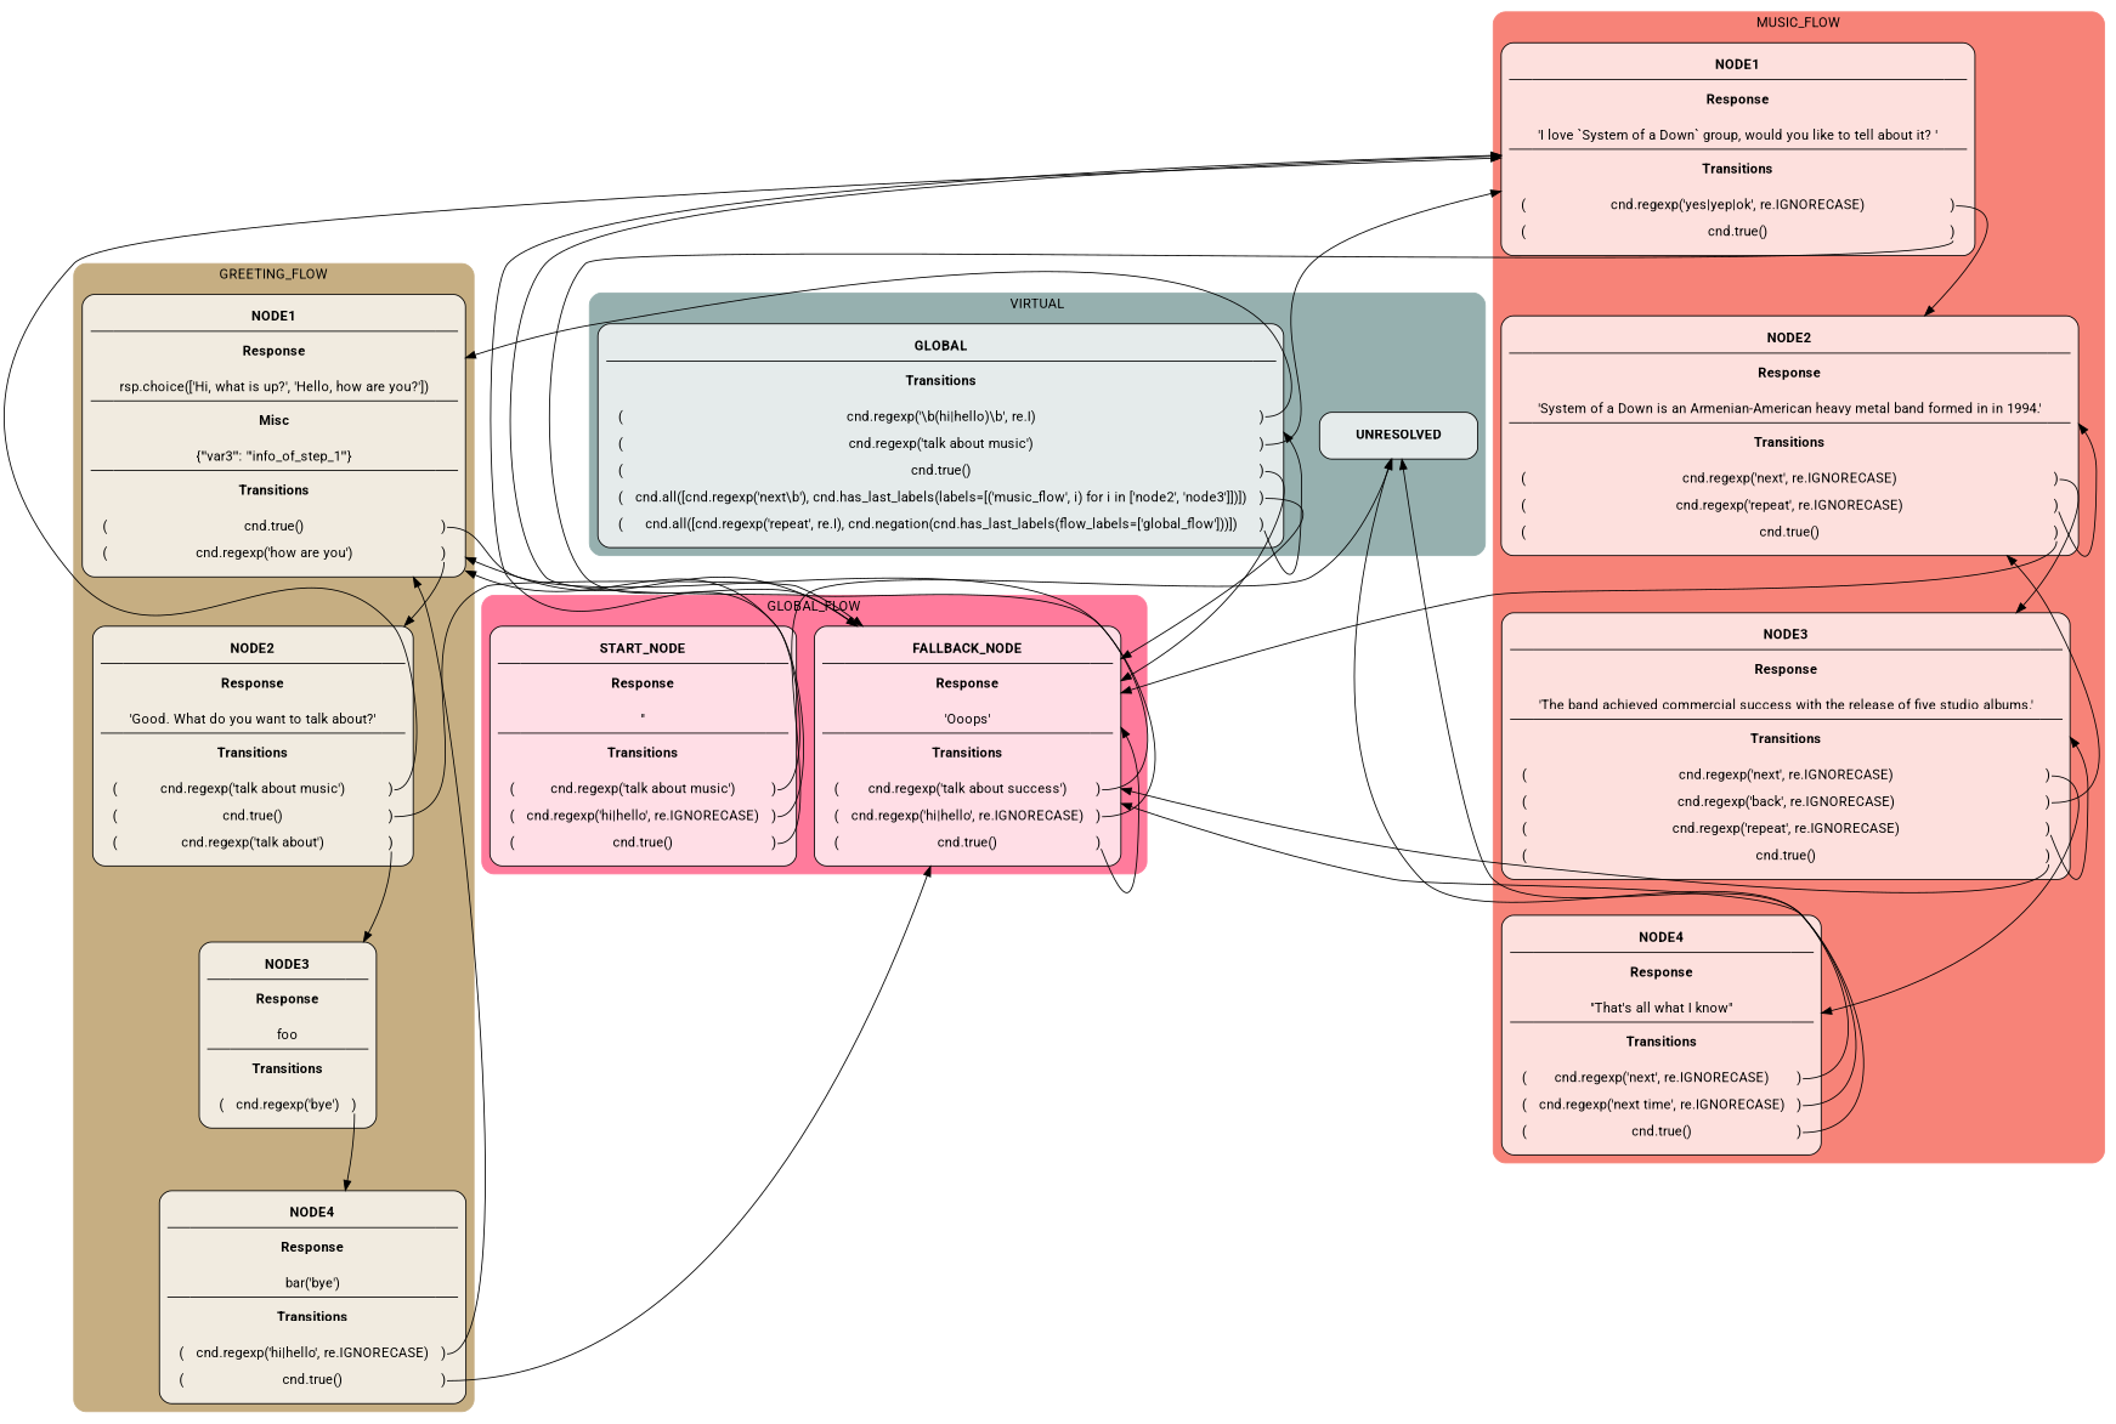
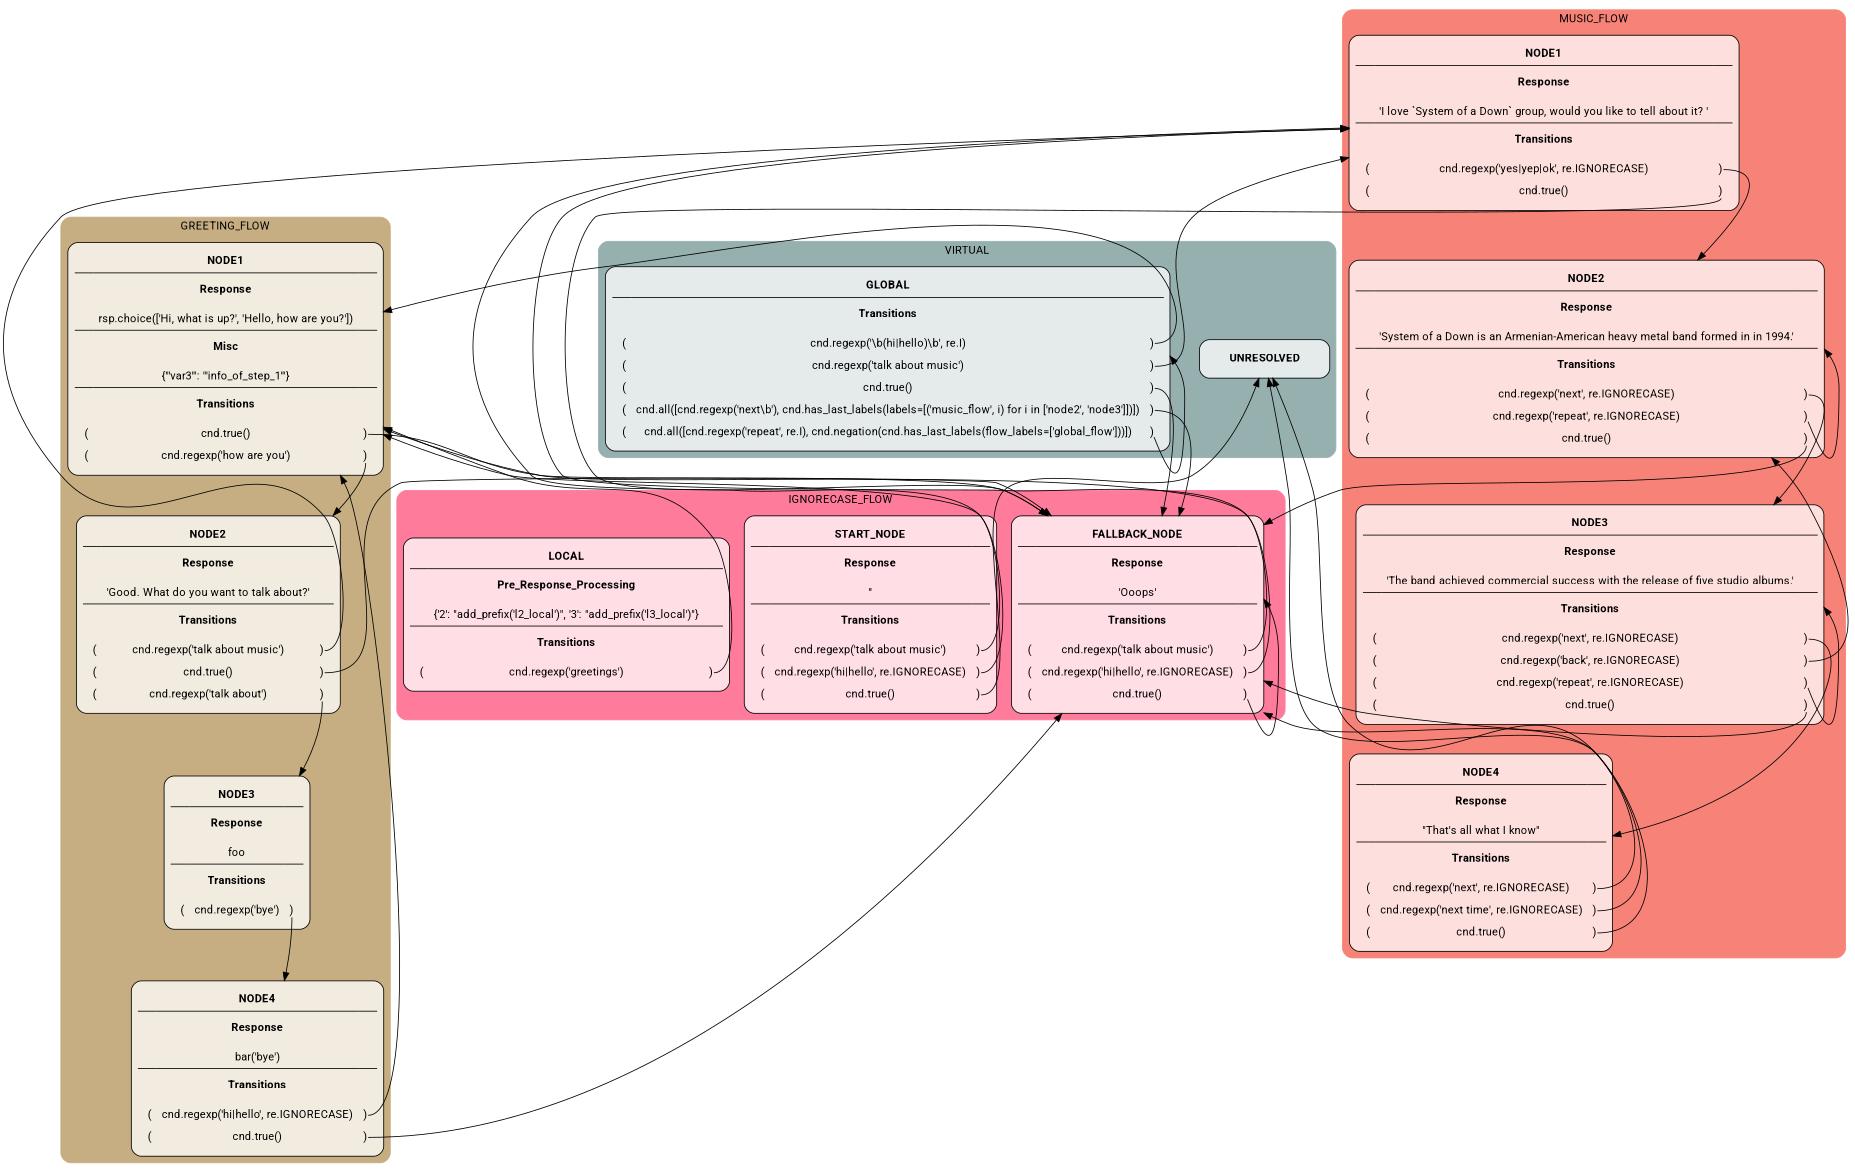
  digraph {
    compound=true
    fontname=Roboto
    splines=spline
    node [fillcolor="#ffffffbf" fontname=Roboto shape=box style="rounded, filled"]
    edge [fontname=Roboto tailport=to_fallback]
    n1 [label=<<table border="0" cellborder="0" cellspacing="12" cellpadding="0"><tr><td> <br align="left" /></td><td><b>GLOBAL</b></td><td> <br align="right" /></td></tr><hr/><tr><td><br align="left" /> <br align="left" /></td><td><b>Transitions</b></td><td> <br align="right" /></td></tr><tr><td>(<br align="left" /></td><td>cnd.regexp('\\b(hi|hello)\\b', re.I)</td><td port="('greeting_flow', 'node1', 1.1)">)<br align="right" /></td></tr><tr><td>(<br align="left" /></td><td>cnd.regexp('talk about music')</td><td port="('music_flow', 'node1', 1.1)">)<br align="right" /></td></tr><tr><td>(<br align="left" /></td><td>cnd.true()</td><td port="to_fallback">)<br align="right" /></td></tr><tr><td>(<br align="left" /></td><td>cnd.all([cnd.regexp('next\\b'), cnd.has_last_labels(labels=[('music_flow', i) for i in ['node2', 'node3']])])</td><td port="forward">)<br align="right" /></td></tr><tr><td>(<br align="left" /></td><td>cnd.all([cnd.regexp('repeat', re.I), cnd.negation(cnd.has_last_labels(flow_labels=['global_flow']))])</td><td port="repeat">)<br align="right" /></td></tr></table>>]
    n2 [label=<<table border="0" cellborder="0" cellspacing="12" cellpadding="0"><tr><td> <br align="left" /></td><td><b>UNRESOLVED</b></td><td> <br align="right" /></td></tr></table>>]
    n3 [label=<<table border="0" cellborder="0" cellspacing="12" cellpadding="0"><tr><td> <br align="left" /></td><td><b>NODE1</b></td><td> <br align="right" /></td></tr><hr/><tr><td><br align="left" /> <br align="left" /></td><td><b>Response</b></td><td> <br align="right" /></td></tr><tr><td> <br align="left" /></td><td>rsp.choice(['Hi, what is up?', 'Hello, how are you?'])</td><td> <br align="right" /></td></tr><hr/><tr><td><br align="left" /> <br align="left" /></td><td><b>Misc</b></td><td> <br align="right" /></td></tr><tr><td> <br align="left" /></td><td>{"'var3'": "'info_of_step_1'"}</td><td> <br align="right" /></td></tr><hr/><tr><td><br align="left" /> <br align="left" /></td><td><b>Transitions</b></td><td> <br align="right" /></td></tr><tr><td>(<br align="left" /></td><td>cnd.true()</td><td port="('global_flow', 'fallback_node', 0.1)">)<br align="right" /></td></tr><tr><td>(<br align="left" /></td><td>cnd.regexp('how are you')</td><td port="'node2'">)<br align="right" /></td></tr></table>>]
    n4 [label=<<table border="0" cellborder="0" cellspacing="12" cellpadding="0"><tr><td> <br align="left" /></td><td><b>NODE2</b></td><td> <br align="right" /></td></tr><hr/><tr><td><br align="left" /> <br align="left" /></td><td><b>Response</b></td><td> <br align="right" /></td></tr><tr><td> <br align="left" /></td><td>'Good. What do you want to talk about?'</td><td> <br align="right" /></td></tr><hr/><tr><td><br align="left" /> <br align="left" /></td><td><b>Transitions</b></td><td> <br align="right" /></td></tr><tr><td>(<br align="left" /></td><td>cnd.regexp('talk about music')</td><td port="('music_flow', 'node1')">)<br align="right" /></td></tr><tr><td>(<br align="left" /></td><td>cnd.true()</td><td port="to_fallback">)<br align="right" /></td></tr><tr><td>(<br align="left" /></td><td>cnd.regexp('talk about')</td><td port="forward">)<br align="right" /></td></tr></table>>]
    n5 [label=<<table border="0" cellborder="0" cellspacing="12" cellpadding="0"><tr><td> <br align="left" /></td><td><b>NODE3</b></td><td> <br align="right" /></td></tr><hr/><tr><td><br align="left" /> <br align="left" /></td><td><b>Response</b></td><td> <br align="right" /></td></tr><tr><td> <br align="left" /></td><td>foo</td><td> <br align="right" /></td></tr><hr/><tr><td><br align="left" /> <br align="left" /></td><td><b>Transitions</b></td><td> <br align="right" /></td></tr><tr><td>(<br align="left" /></td><td>cnd.regexp('bye')</td><td port="forward">)<br align="right" /></td></tr></table>>]
    n6 [label=<<table border="0" cellborder="0" cellspacing="12" cellpadding="0"><tr><td> <br align="left" /></td><td><b>NODE4</b></td><td> <br align="right" /></td></tr><hr/><tr><td><br align="left" /> <br align="left" /></td><td><b>Response</b></td><td> <br align="right" /></td></tr><tr><td> <br align="left" /></td><td>bar('bye')</td><td> <br align="right" /></td></tr><hr/><tr><td><br align="left" /> <br align="left" /></td><td><b>Transitions</b></td><td> <br align="right" /></td></tr><tr><td>(<br align="left" /></td><td>cnd.regexp('hi|hello', re.IGNORECASE)</td><td port="'node1'">)<br align="right" /></td></tr><tr><td>(<br align="left" /></td><td>cnd.true()</td><td port="to_fallback">)<br align="right" /></td></tr></table>>]
    n7 [label=<<table border="0" cellborder="0" cellspacing="12" cellpadding="0"><tr><td> <br align="left" /></td><td><b>NODE1</b></td><td> <br align="right" /></td></tr><hr/><tr><td><br align="left" /> <br align="left" /></td><td><b>Response</b></td><td> <br align="right" /></td></tr><tr><td> <br align="left" /></td><td>'I love `System of a Down` group, would you like to tell about it? '</td><td> <br align="right" /></td></tr><hr/><tr><td><br align="left" /> <br align="left" /></td><td><b>Transitions</b></td><td> <br align="right" /></td></tr><tr><td>(<br align="left" /></td><td>cnd.regexp('yes|yep|ok', re.IGNORECASE)</td><td port="forward">)<br align="right" /></td></tr><tr><td>(<br align="left" /></td><td>cnd.true()</td><td port="to_fallback">)<br align="right" /></td></tr></table>>]
    n8 [label=<<table border="0" cellborder="0" cellspacing="12" cellpadding="0"><tr><td> <br align="left" /></td><td><b>NODE2</b></td><td> <br align="right" /></td></tr><hr/><tr><td><br align="left" /> <br align="left" /></td><td><b>Response</b></td><td> <br align="right" /></td></tr><tr><td> <br align="left" /></td><td>'System of a Down is an Armenian-American heavy metal band formed in in 1994.'</td><td> <br align="right" /></td></tr><hr/><tr><td><br align="left" /> <br align="left" /></td><td><b>Transitions</b></td><td> <br align="right" /></td></tr><tr><td>(<br align="left" /></td><td>cnd.regexp('next', re.IGNORECASE)</td><td port="forward">)<br align="right" /></td></tr><tr><td>(<br align="left" /></td><td>cnd.regexp('repeat', re.IGNORECASE)</td><td port="repeat">)<br align="right" /></td></tr><tr><td>(<br align="left" /></td><td>cnd.true()</td><td port="to_fallback">)<br align="right" /></td></tr></table>>]
    n9 [label=<<table border="0" cellborder="0" cellspacing="12" cellpadding="0"><tr><td> <br align="left" /></td><td><b>NODE3</b></td><td> <br align="right" /></td></tr><hr/><tr><td><br align="left" /> <br align="left" /></td><td><b>Response</b></td><td> <br align="right" /></td></tr><tr><td> <br align="left" /></td><td>'The band achieved commercial success with the release of five studio albums.'</td><td> <br align="right" /></td></tr><hr/><tr><td><br align="left" /> <br align="left" /></td><td><b>Transitions</b></td><td> <br align="right" /></td></tr><tr><td>(<br align="left" /></td><td>cnd.regexp('next', re.IGNORECASE)</td><td port="forward">)<br align="right" /></td></tr><tr><td>(<br align="left" /></td><td>cnd.regexp('back', re.IGNORECASE)</td><td port="backward">)<br align="right" /></td></tr><tr><td>(<br align="left" /></td><td>cnd.regexp('repeat', re.IGNORECASE)</td><td port="repeat">)<br align="right" /></td></tr><tr><td>(<br align="left" /></td><td>cnd.true()</td><td port="to_fallback">)<br align="right" /></td></tr></table>>]
    n10 [label=<<table border="0" cellborder="0" cellspacing="12" cellpadding="0"><tr><td> <br align="left" /></td><td><b>NODE4</b></td><td> <br align="right" /></td></tr><hr/><tr><td><br align="left" /> <br align="left" /></td><td><b>Response</b></td><td> <br align="right" /></td></tr><tr><td> <br align="left" /></td><td>"That's all what I know"</td><td> <br align="right" /></td></tr><hr/><tr><td><br align="left" /> <br align="left" /></td><td><b>Transitions</b></td><td> <br align="right" /></td></tr><tr><td>(<br align="left" /></td><td>cnd.regexp('next', re.IGNORECASE)</td><td port="transitions.greeting_flow_n2_transition">)<br align="right" /></td></tr><tr><td>(<br align="left" /></td><td>cnd.regexp('next time', re.IGNORECASE)</td><td port="transitions.high_priority_node_transition('greeting_flow', 'node4')">)<br align="right" /></td></tr><tr><td>(<br align="left" /></td><td>cnd.true()</td><td port="to_fallback">)<br align="right" /></td></tr></table>>]
-   n11 [label=<<table border="0" cellborder="0" cellspacing="12" cellpadding="0"><tr><td> <br align="left" /></td><td><b>FALLBACK_NODE</b></td><td> <br align="right" /></td></tr><hr/><tr><td><br align="left" /> <br align="left" /></td><td><b>Response</b></td><td> <br align="right" /></td></tr><tr><td> <br align="left" /></td><td>'Ooops'</td><td> <br align="right" /></td></tr><hr/><tr><td><br align="left" /> <br align="left" /></td><td><b>Transitions</b></td><td> <br align="right" /></td></tr><tr><td>(<br align="left" /></td><td>cnd.regexp('talk about success')</td><td port="('music_flow', 'node1')">)<br align="right" /></td></tr><tr><td>(<br align="left" /></td><td>cnd.regexp('hi|hello', re.IGNORECASE)</td><td port="('greeting_flow', 'node1')">)<br align="right" /></td></tr><tr><td>(<br align="left" /></td><td>cnd.true()</td><td port="repeat">)<br align="right" /></td></tr></table>>]
+   n11 [label=<<table border="0" cellborder="0" cellspacing="12" cellpadding="0"><tr><td> <br align="left" /></td><td><b>FALLBACK_NODE</b></td><td> <br align="right" /></td></tr><hr/><tr><td><br align="left" /> <br align="left" /></td><td><b>Response</b></td><td> <br align="right" /></td></tr><tr><td> <br align="left" /></td><td>'Ooops'</td><td> <br align="right" /></td></tr><hr/><tr><td><br align="left" /> <br align="left" /></td><td><b>Transitions</b></td><td> <br align="right" /></td></tr><tr><td>(<br align="left" /></td><td>cnd.regexp('talk about music')</td><td port="('music_flow', 'node1')">)<br align="right" /></td></tr><tr><td>(<br align="left" /></td><td>cnd.regexp('hi|hello', re.IGNORECASE)</td><td port="('greeting_flow', 'node1')">)<br align="right" /></td></tr><tr><td>(<br align="left" /></td><td>cnd.true()</td><td port="repeat">)<br align="right" /></td></tr></table>>]
+   n12 [label=<<table border="0" cellborder="0" cellspacing="12" cellpadding="0"><tr><td> <br align="left" /></td><td><b>LOCAL</b></td><td> <br align="right" /></td></tr><hr/><tr><td><br align="left" /> <br align="left" /></td><td><b>Pre_Response_Processing</b></td><td> <br align="right" /></td></tr><tr><td> <br align="left" /></td><td>{'2': "add_prefix('l2_local')", '3': "add_prefix('l3_local')"}</td><td> <br align="right" /></td></tr><hr/><tr><td><br align="left" /> <br align="left" /></td><td><b>Transitions</b></td><td> <br align="right" /></td></tr><tr><td>(<br align="left" /></td><td>cnd.regexp('greetings')</td><td port="('greeting_flow', 'node1')">)<br align="right" /></td></tr></table>>]
    n13 [label=<<table border="0" cellborder="0" cellspacing="12" cellpadding="0"><tr><td> <br align="left" /></td><td><b>START_NODE</b></td><td> <br align="right" /></td></tr><hr/><tr><td><br align="left" /> <br align="left" /></td><td><b>Response</b></td><td> <br align="right" /></td></tr><tr><td> <br align="left" /></td><td>''</td><td> <br align="right" /></td></tr><hr/><tr><td><br align="left" /> <br align="left" /></td><td><b>Transitions</b></td><td> <br align="right" /></td></tr><tr><td>(<br align="left" /></td><td>cnd.regexp('talk about music')</td><td port="('music_flow', 'node1')">)<br align="right" /></td></tr><tr><td>(<br align="left" /></td><td>cnd.regexp('hi|hello', re.IGNORECASE)</td><td port="('greeting_flow', 'node1')">)<br align="right" /></td></tr><tr><td>(<br align="left" /></td><td>cnd.true()</td><td port="'fallback_node'">)<br align="right" /></td></tr></table>>]
    subgraph cluster_1 {
      color="#96b0af"
      label=VIRTUAL
      style="rounded, filled"
      n1
      n2
    }
    subgraph cluster_2 {
      color="#c6ae82"
      label=GREETING_FLOW
      style="rounded, filled"
      n3
      n4
      n5
      n6
    }
    subgraph cluster_3 {
      color="#f78378"
      label=MUSIC_FLOW
      style="rounded, filled"
      n7
      n8
      n9
      n10
    }
    subgraph cluster_4 {
      color="#ff7b9c"
-     label=GLOBAL_FLOW
+     label=IGNORECASE_FLOW
      style="rounded, filled"
      n11
+     n12
      n13
    }
    n1 -> n1 [tailport=repeat]
    n1 -> n3 [tailport="('greeting_flow', 'node1', 1.1)"]
    n1 -> n7 [tailport="('music_flow', 'node1', 1.1)"]
    n1 -> n11
    n1 -> n11 [tailport=forward]
    n3 -> n4 [tailport="'node2'"]
    n3 -> n11 [tailport="('global_flow', 'fallback_node', 0.1)"]
    n4 -> n5 [minlen=1 tailport=forward]
    n4 -> n7 [tailport="('music_flow', 'node1')"]
    n4 -> n11
    n5 -> n6 [tailport=forward]
    n6 -> n3 [tailport="'node1'"]
    n6 -> n11
    n7 -> n8 [tailport=forward]
    n7 -> n11
    n8 -> n8 [tailport=repeat]
    n8 -> n9 [tailport=forward]
    n8 -> n11
    n9 -> n8 [tailport=backward]
    n9 -> n9 [tailport=repeat]
    n9 -> n10 [tailport=forward]
    n9 -> n11
    n10 -> n2 [tailport="transitions.greeting_flow_n2_transition"]
    n10 -> n2 [tailport="transitions.high_priority_node_transition('greeting_flow', 'node4')"]
    n10 -> n11
    n11 -> n3 [tailport="('greeting_flow', 'node1')"]
    n11 -> n7 [tailport="('music_flow', 'node1')"]
    n11 -> n11 [tailport=repeat]
+   n12 -> n3 [minlen=1 tailport="('greeting_flow', 'node1')"]
    n13 -> n2 [tailport="'fallback_node'"]
    n13 -> n3 [tailport="('greeting_flow', 'node1')"]
    n13 -> n7 [tailport="('music_flow', 'node1')"]
  }
